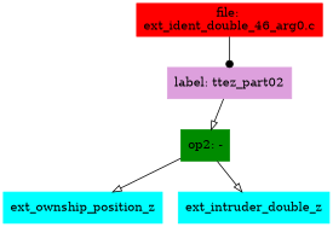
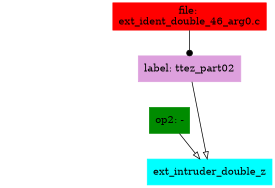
  digraph {
    node [color=cyan1 shape=box style=filled]
    edge [arrowhead=onormal]
    n1 [color=red label="file: \next_ident_double_46_arg0.c"]
    n2 [color=plum label="label: ttez_part02"]
    n3 [color=green4 label="op2: -"]
-   n4 [label=ext_ownship_position_z]
    n5 [label=ext_intruder_double_z]
    n1 -> n2 [arrowhead=dot]
-   n2 -> n3
-   n3 -> n4
+   n2 -> n5
    n3 -> n5
  }
